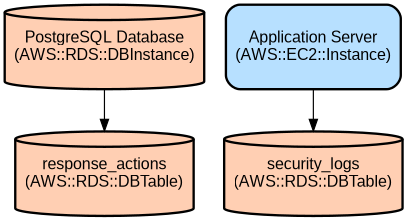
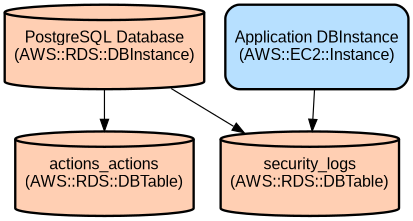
  digraph {
    node [color=black fillcolor="#FFCFB3" fontname=Arial shape=cylinder style="filled,bold,rounded"]
-   n1 [height=1 label="response_actions\n(AWS::RDS::DBTable)"]
+   n1 [height=1 label="actions_actions\n(AWS::RDS::DBTable)"]
    n2 [height=1 label="security_logs\n(AWS::RDS::DBTable)"]
    n3 [height=1 label="PostgreSQL Database\n(AWS::RDS::DBInstance)"]
-   n4 [fillcolor="#B7E0FF" height=1 label="Application Server\n(AWS::EC2::Instance)" shape=rectangle]
+   n4 [fillcolor="#B7E0FF" height=1 label="Application DBInstance\n(AWS::EC2::Instance)" shape=rectangle]
    n3 -> n1
+   n3 -> n2
    n4 -> n2
  }
